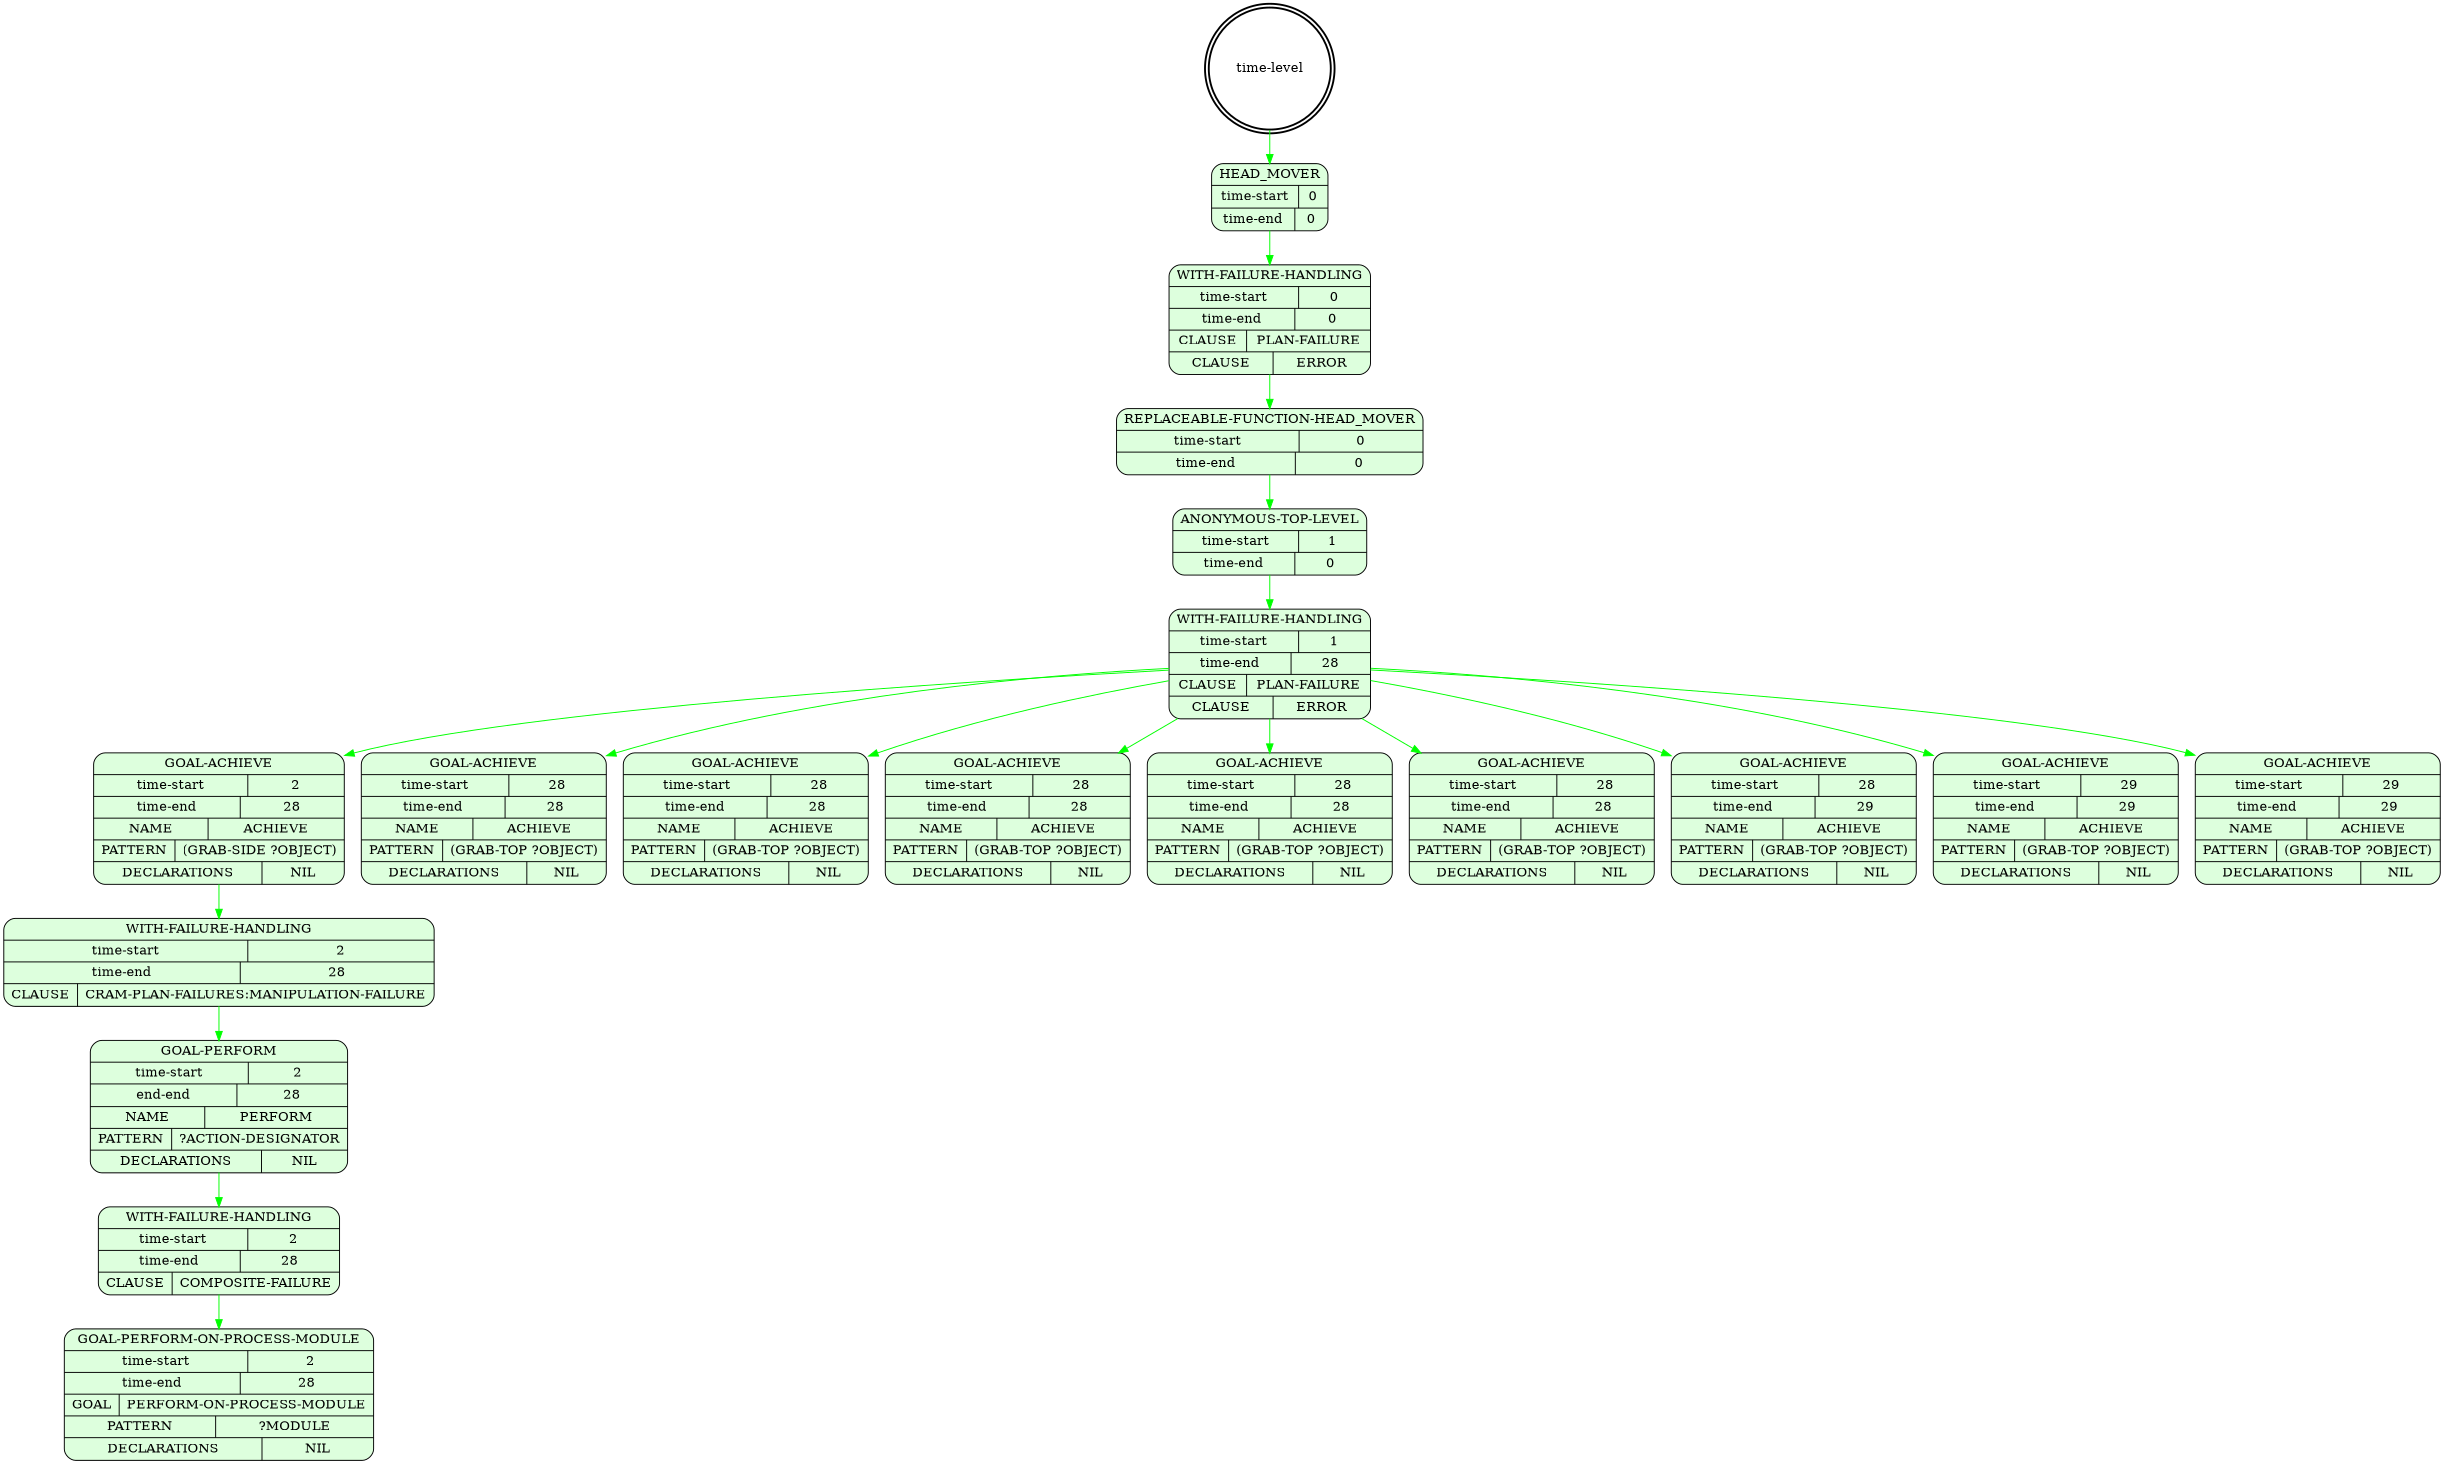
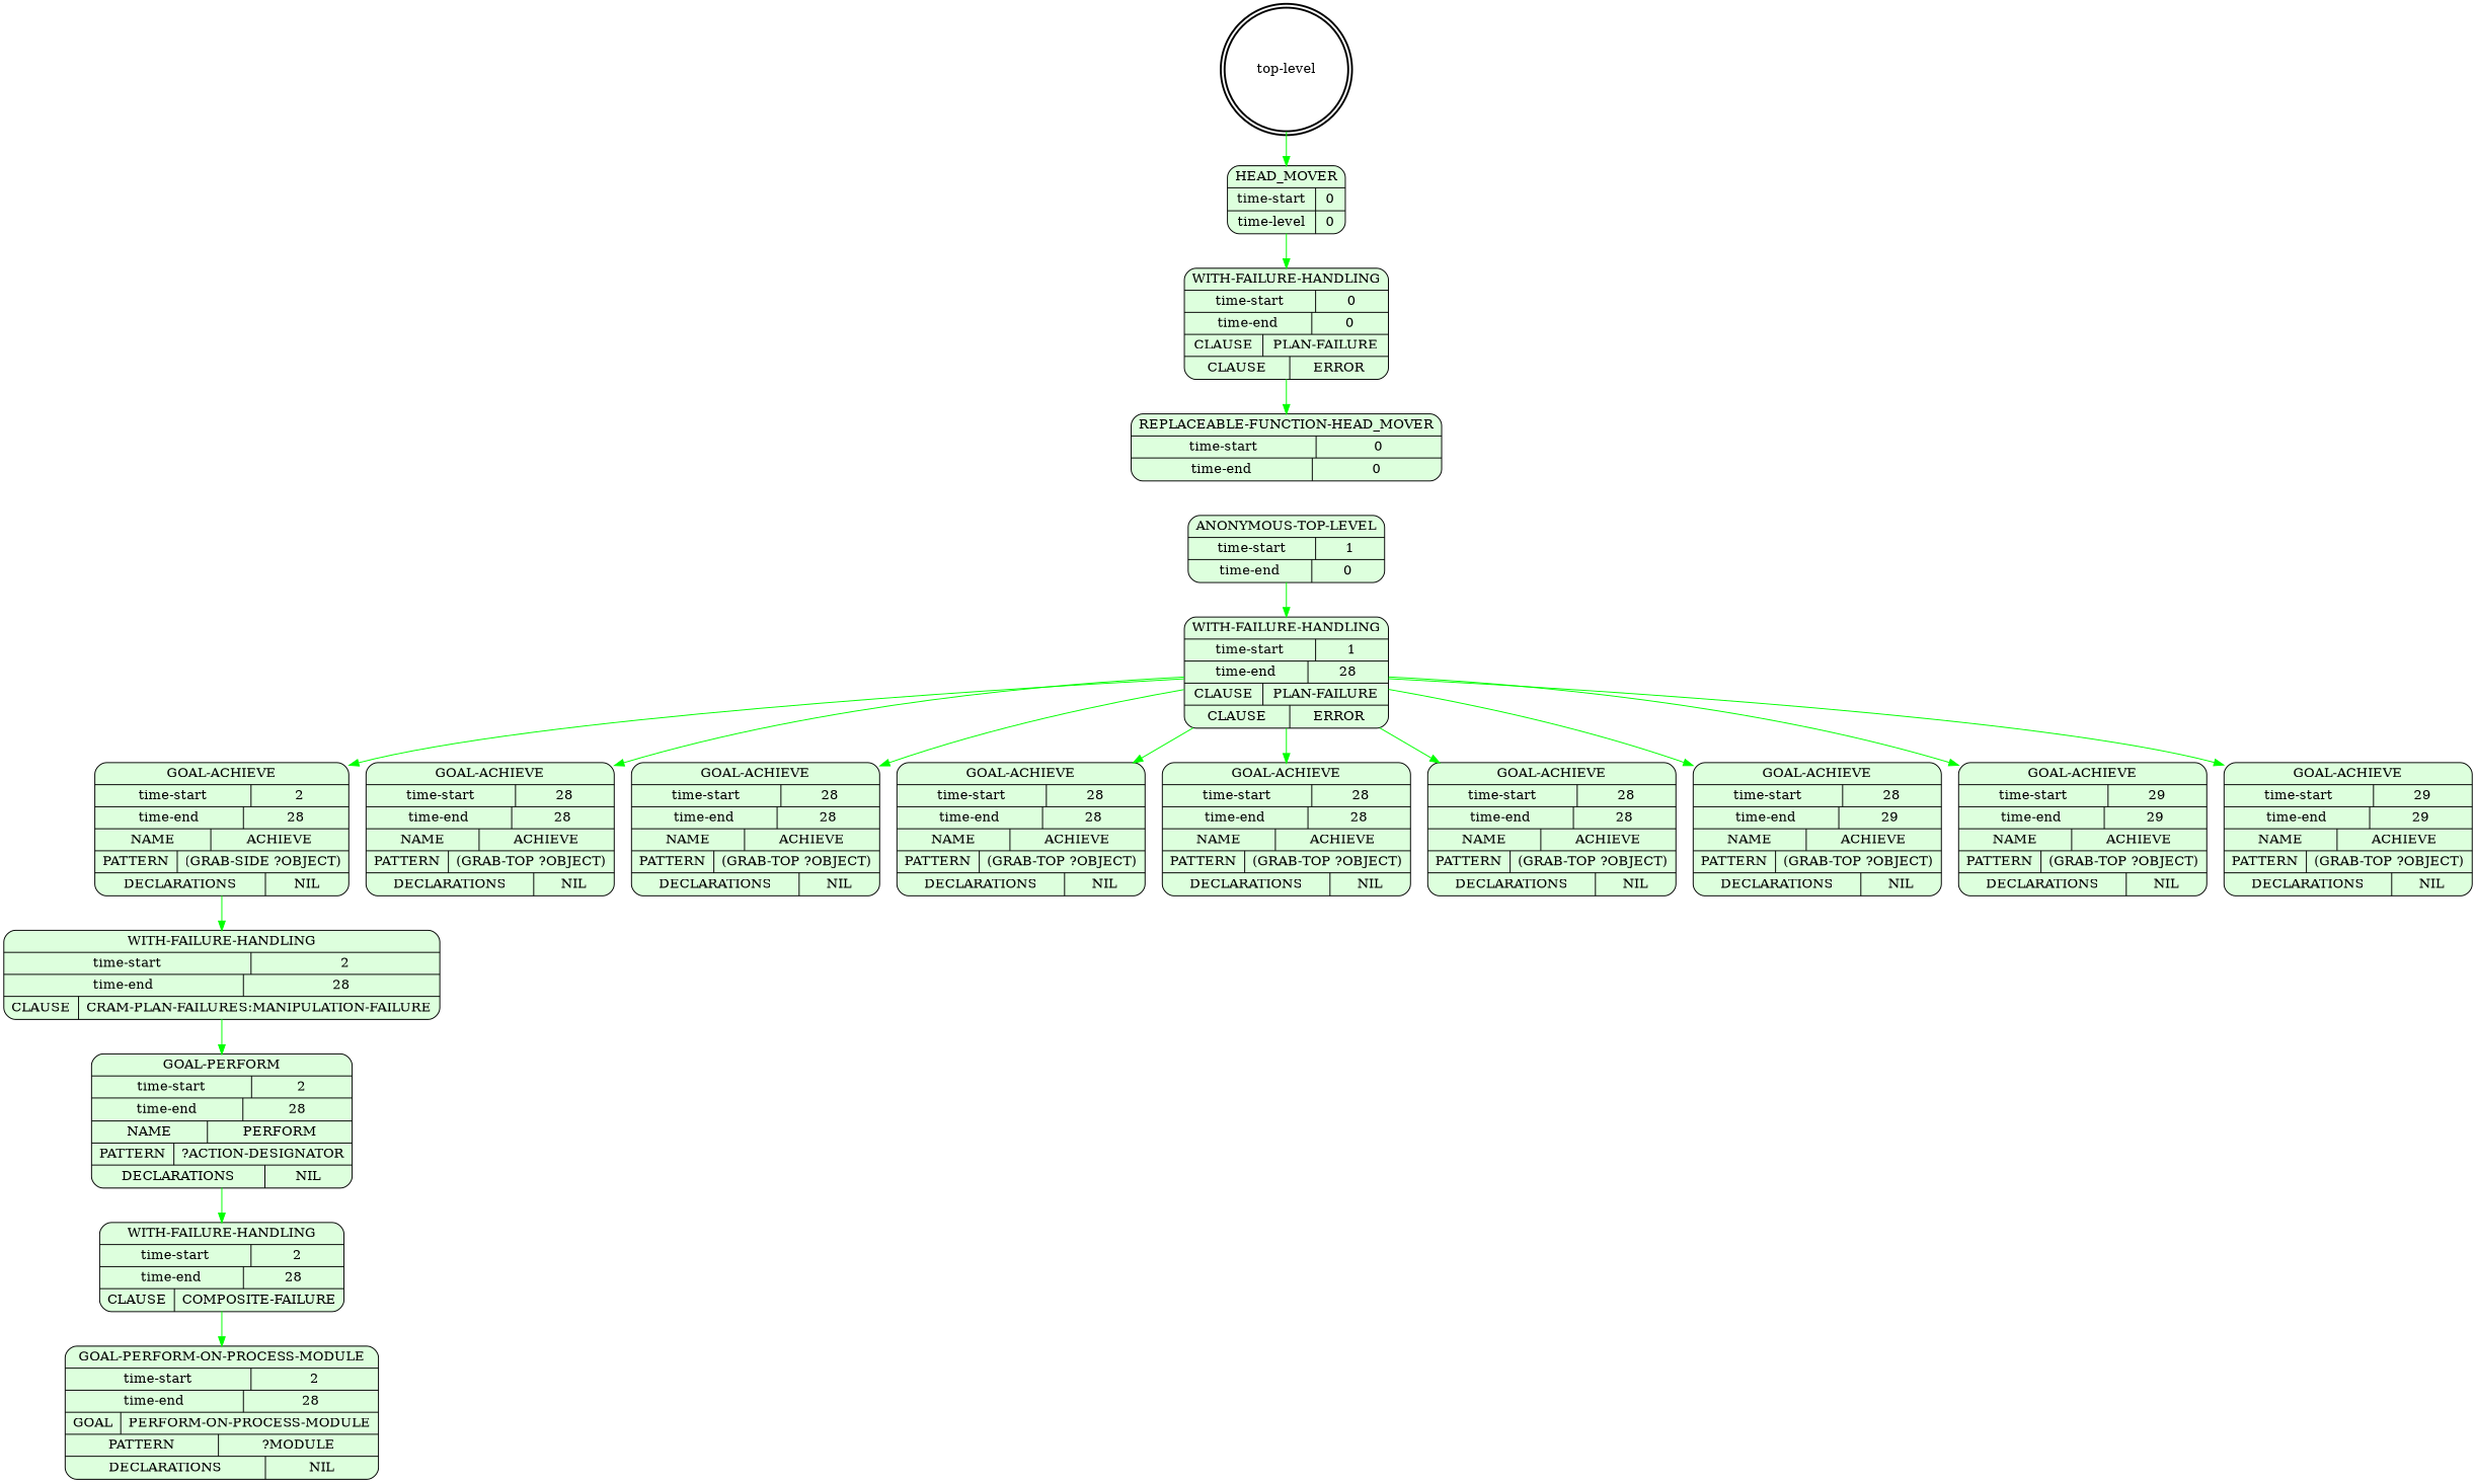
  digraph {
    node [shape=Mrecord style=filled fillcolor="#ddffdd"]
    edge [color=green]
-   n1 [label="time-level" shape=doublecircle style=bold fillcolor=""]
-   n2 [label="{HEAD_MOVER|{time-start | 0}|{time-end | 0}}"]
+   n1 [label="top-level" shape=doublecircle style=bold fillcolor=""]
+   n2 [label="{HEAD_MOVER|{time-start | 0}|{time-level | 0}}"]
    n3 [label="{WITH-FAILURE-HANDLING|{time-start | 0}|{time-end | 0}|{CLAUSE | PLAN-FAILURE}|{CLAUSE | ERROR}}"]
    n4 [label="{REPLACEABLE-FUNCTION-HEAD_MOVER|{time-start | 0}|{time-end | 0}}"]
    n5 [label="{ANONYMOUS-TOP-LEVEL|{time-start | 1}|{time-end | 0}}"]
    n6 [label="{WITH-FAILURE-HANDLING|{time-start | 1}|{time-end | 28}|{CLAUSE | PLAN-FAILURE}|{CLAUSE | ERROR}}"]
    n7 [label="{GOAL-ACHIEVE|{time-start | 2}|{time-end | 28}|{NAME | ACHIEVE}|{PATTERN | (GRAB-SIDE ?OBJECT)}|{DECLARATIONS | NIL}}"]
    n8 [label="{GOAL-ACHIEVE|{time-start | 28}|{time-end | 28}|{NAME | ACHIEVE}|{PATTERN | (GRAB-TOP ?OBJECT)}|{DECLARATIONS | NIL}}"]
    n9 [label="{GOAL-ACHIEVE|{time-start | 28}|{time-end | 28}|{NAME | ACHIEVE}|{PATTERN | (GRAB-TOP ?OBJECT)}|{DECLARATIONS | NIL}}"]
    n10 [label="{GOAL-ACHIEVE|{time-start | 28}|{time-end | 28}|{NAME | ACHIEVE}|{PATTERN | (GRAB-TOP ?OBJECT)}|{DECLARATIONS | NIL}}"]
    n11 [label="{GOAL-ACHIEVE|{time-start | 28}|{time-end | 28}|{NAME | ACHIEVE}|{PATTERN | (GRAB-TOP ?OBJECT)}|{DECLARATIONS | NIL}}"]
    n12 [label="{GOAL-ACHIEVE|{time-start | 28}|{time-end | 28}|{NAME | ACHIEVE}|{PATTERN | (GRAB-TOP ?OBJECT)}|{DECLARATIONS | NIL}}"]
    n13 [label="{GOAL-ACHIEVE|{time-start | 28}|{time-end | 29}|{NAME | ACHIEVE}|{PATTERN | (GRAB-TOP ?OBJECT)}|{DECLARATIONS | NIL}}"]
    n14 [label="{GOAL-ACHIEVE|{time-start | 29}|{time-end | 29}|{NAME | ACHIEVE}|{PATTERN | (GRAB-TOP ?OBJECT)}|{DECLARATIONS | NIL}}"]
    n15 [label="{GOAL-ACHIEVE|{time-start | 29}|{time-end | 29}|{NAME | ACHIEVE}|{PATTERN | (GRAB-TOP ?OBJECT)}|{DECLARATIONS | NIL}}"]
    n16 [label="{WITH-FAILURE-HANDLING|{time-start | 2}|{time-end | 28}|{CLAUSE | CRAM-PLAN-FAILURES:MANIPULATION-FAILURE}}"]
-   n17 [label="{GOAL-PERFORM|{time-start | 2}|{end-end | 28}|{NAME | PERFORM}|{PATTERN | ?ACTION-DESIGNATOR}|{DECLARATIONS | NIL}}"]
+   n17 [label="{GOAL-PERFORM|{time-start | 2}|{time-end | 28}|{NAME | PERFORM}|{PATTERN | ?ACTION-DESIGNATOR}|{DECLARATIONS | NIL}}"]
    n18 [label="{WITH-FAILURE-HANDLING|{time-start | 2}|{time-end | 28}|{CLAUSE | COMPOSITE-FAILURE}}"]
    n19 [label="{GOAL-PERFORM-ON-PROCESS-MODULE|{time-start | 2}|{time-end | 28}|{GOAL | PERFORM-ON-PROCESS-MODULE}|{PATTERN | ?MODULE}|{DECLARATIONS | NIL}}"]
    n1 -> n2
    n2 -> n3
    n3 -> n4
-   n4 -> n5
    n5 -> n6
    n6 -> n7
    n6 -> n8
    n6 -> n9
    n6 -> n10
    n6 -> n11
    n6 -> n12
    n6 -> n13
    n6 -> n14
    n6 -> n15
    n7 -> n16
    n16 -> n17
    n17 -> n18
    n18 -> n19
  }
